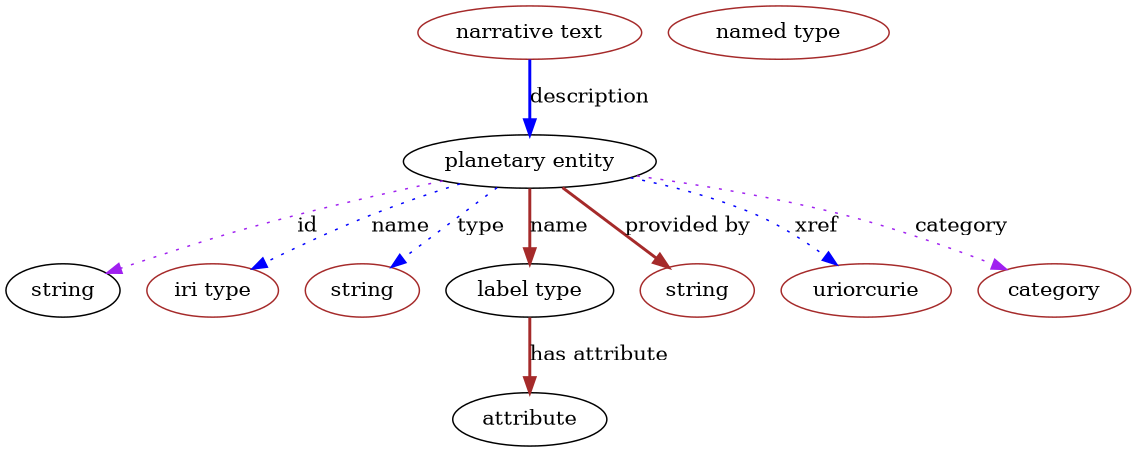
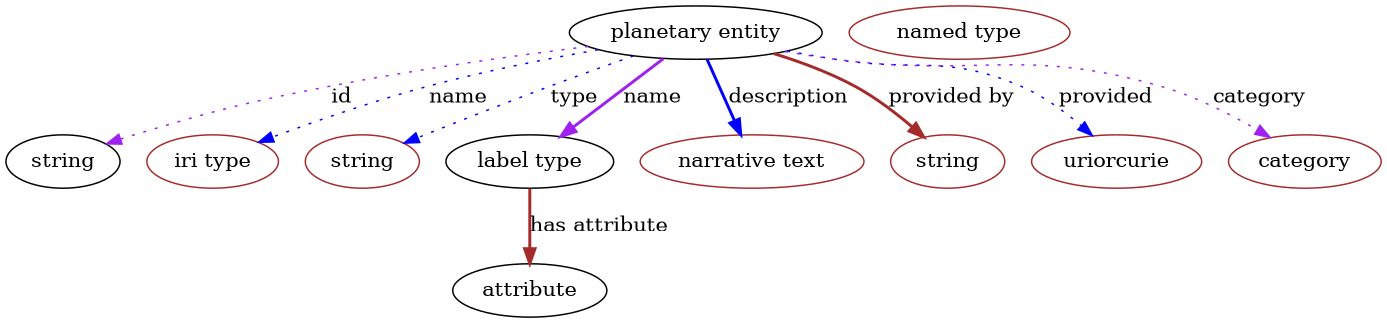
  digraph {
    node [color=brown]
    edge [color=blue style=dotted]
    n1 [color=black height=0.5 label="planetary entity" width=2.3651]
    n2 [color=black height=0.5 label=string width=1.0652]
    n3 [height=0.5 label="iri type" width=1.2277]
    n4 [height=0.5 label=string width=1.0652]
    n5 [color=black height=0.5 label="label type" width=1.5707]
    n6 [height=0.5 label="narrative text" width=2.0943]
    n7 [height=0.5 label=string width=1.0652]
    n8 [height=0.5 label=uriorcurie width=1.5887]
    category [height=0.5 width=1.4263]
    n10 [color=black height=0.5 label=attribute width=1.4443]
    n11 [height=0.5 label="named type" width=2.0762]
    n1 -> n2 [color=purple label=id]
    n1 -> n3 [label=name]
    n1 -> n4 [label=type]
-   n1 -> n5 [color=brown label=name style=bold]
-   n6 -> n1 [label=description style=bold]
+   n1 -> n5 [color=purple label=name style=bold]
+   n1 -> n6 [label=description style=bold]
    n1 -> n7 [color=brown label="provided by" style=bold]
-   n1 -> n8 [label=xref]
+   n1 -> n8 [label=provided]
    n1 -> category [color=purple label=category]
    n5 -> n10 [color=brown label="has attribute" style=bold]
  }
